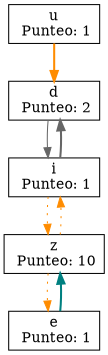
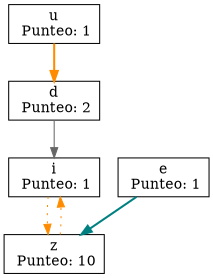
  digraph {
    linkdir=LR
    node [shape=record]
    edge [color=darkorange style=bold]
    n1 [label="u\n Punteo: 1"]
    n2 [label="d\n Punteo: 2"]
    n3 [label="i\n Punteo: 1"]
    n4 [label="z\n Punteo: 10"]
    n5 [label="e\n Punteo: 1"]
    n1 -> n2
    n2 -> n3 [color=gray40 style=solid]
-   n3 -> n2 [color=gray40]
    n3 -> n4 [style=dotted]
    n4 -> n3 [style=dotted]
-   n4 -> n5 [style=dotted]
    n5 -> n4 [color=teal]
  }
